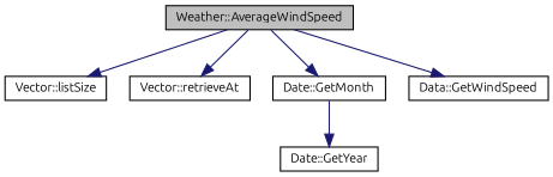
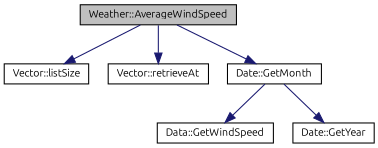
  digraph {
    fontname=Ubuntu
    rankdir=TB
    node [color=black fillcolor=white fontname=Ubuntu fontsize=10 shape=record style=filled]
    edge [color=midnightblue fontname=Ubuntu fontsize=10 labelfontname=Helvetica labelfontsize=10 style=solid]
    n1 [fillcolor=grey75 fontcolor=black height=0.2 label="Weather::AverageWindSpeed" width=0.4]
    n2 [height=0.2 label="Vector::listSize" width=0.4]
    n3 [height=0.2 label="Vector::retrieveAt" width=0.4]
    n4 [height=0.2 label="Date::GetMonth" width=0.4]
    n5 [height=0.2 label="Data::GetWindSpeed" width=0.4]
    n6 [height=0.2 label="Date::GetYear" width=0.4]
    n1 -> n2
    n1 -> n3
    n1 -> n4
-   n1 -> n5
+   n4 -> n5
    n4 -> n6
  }
